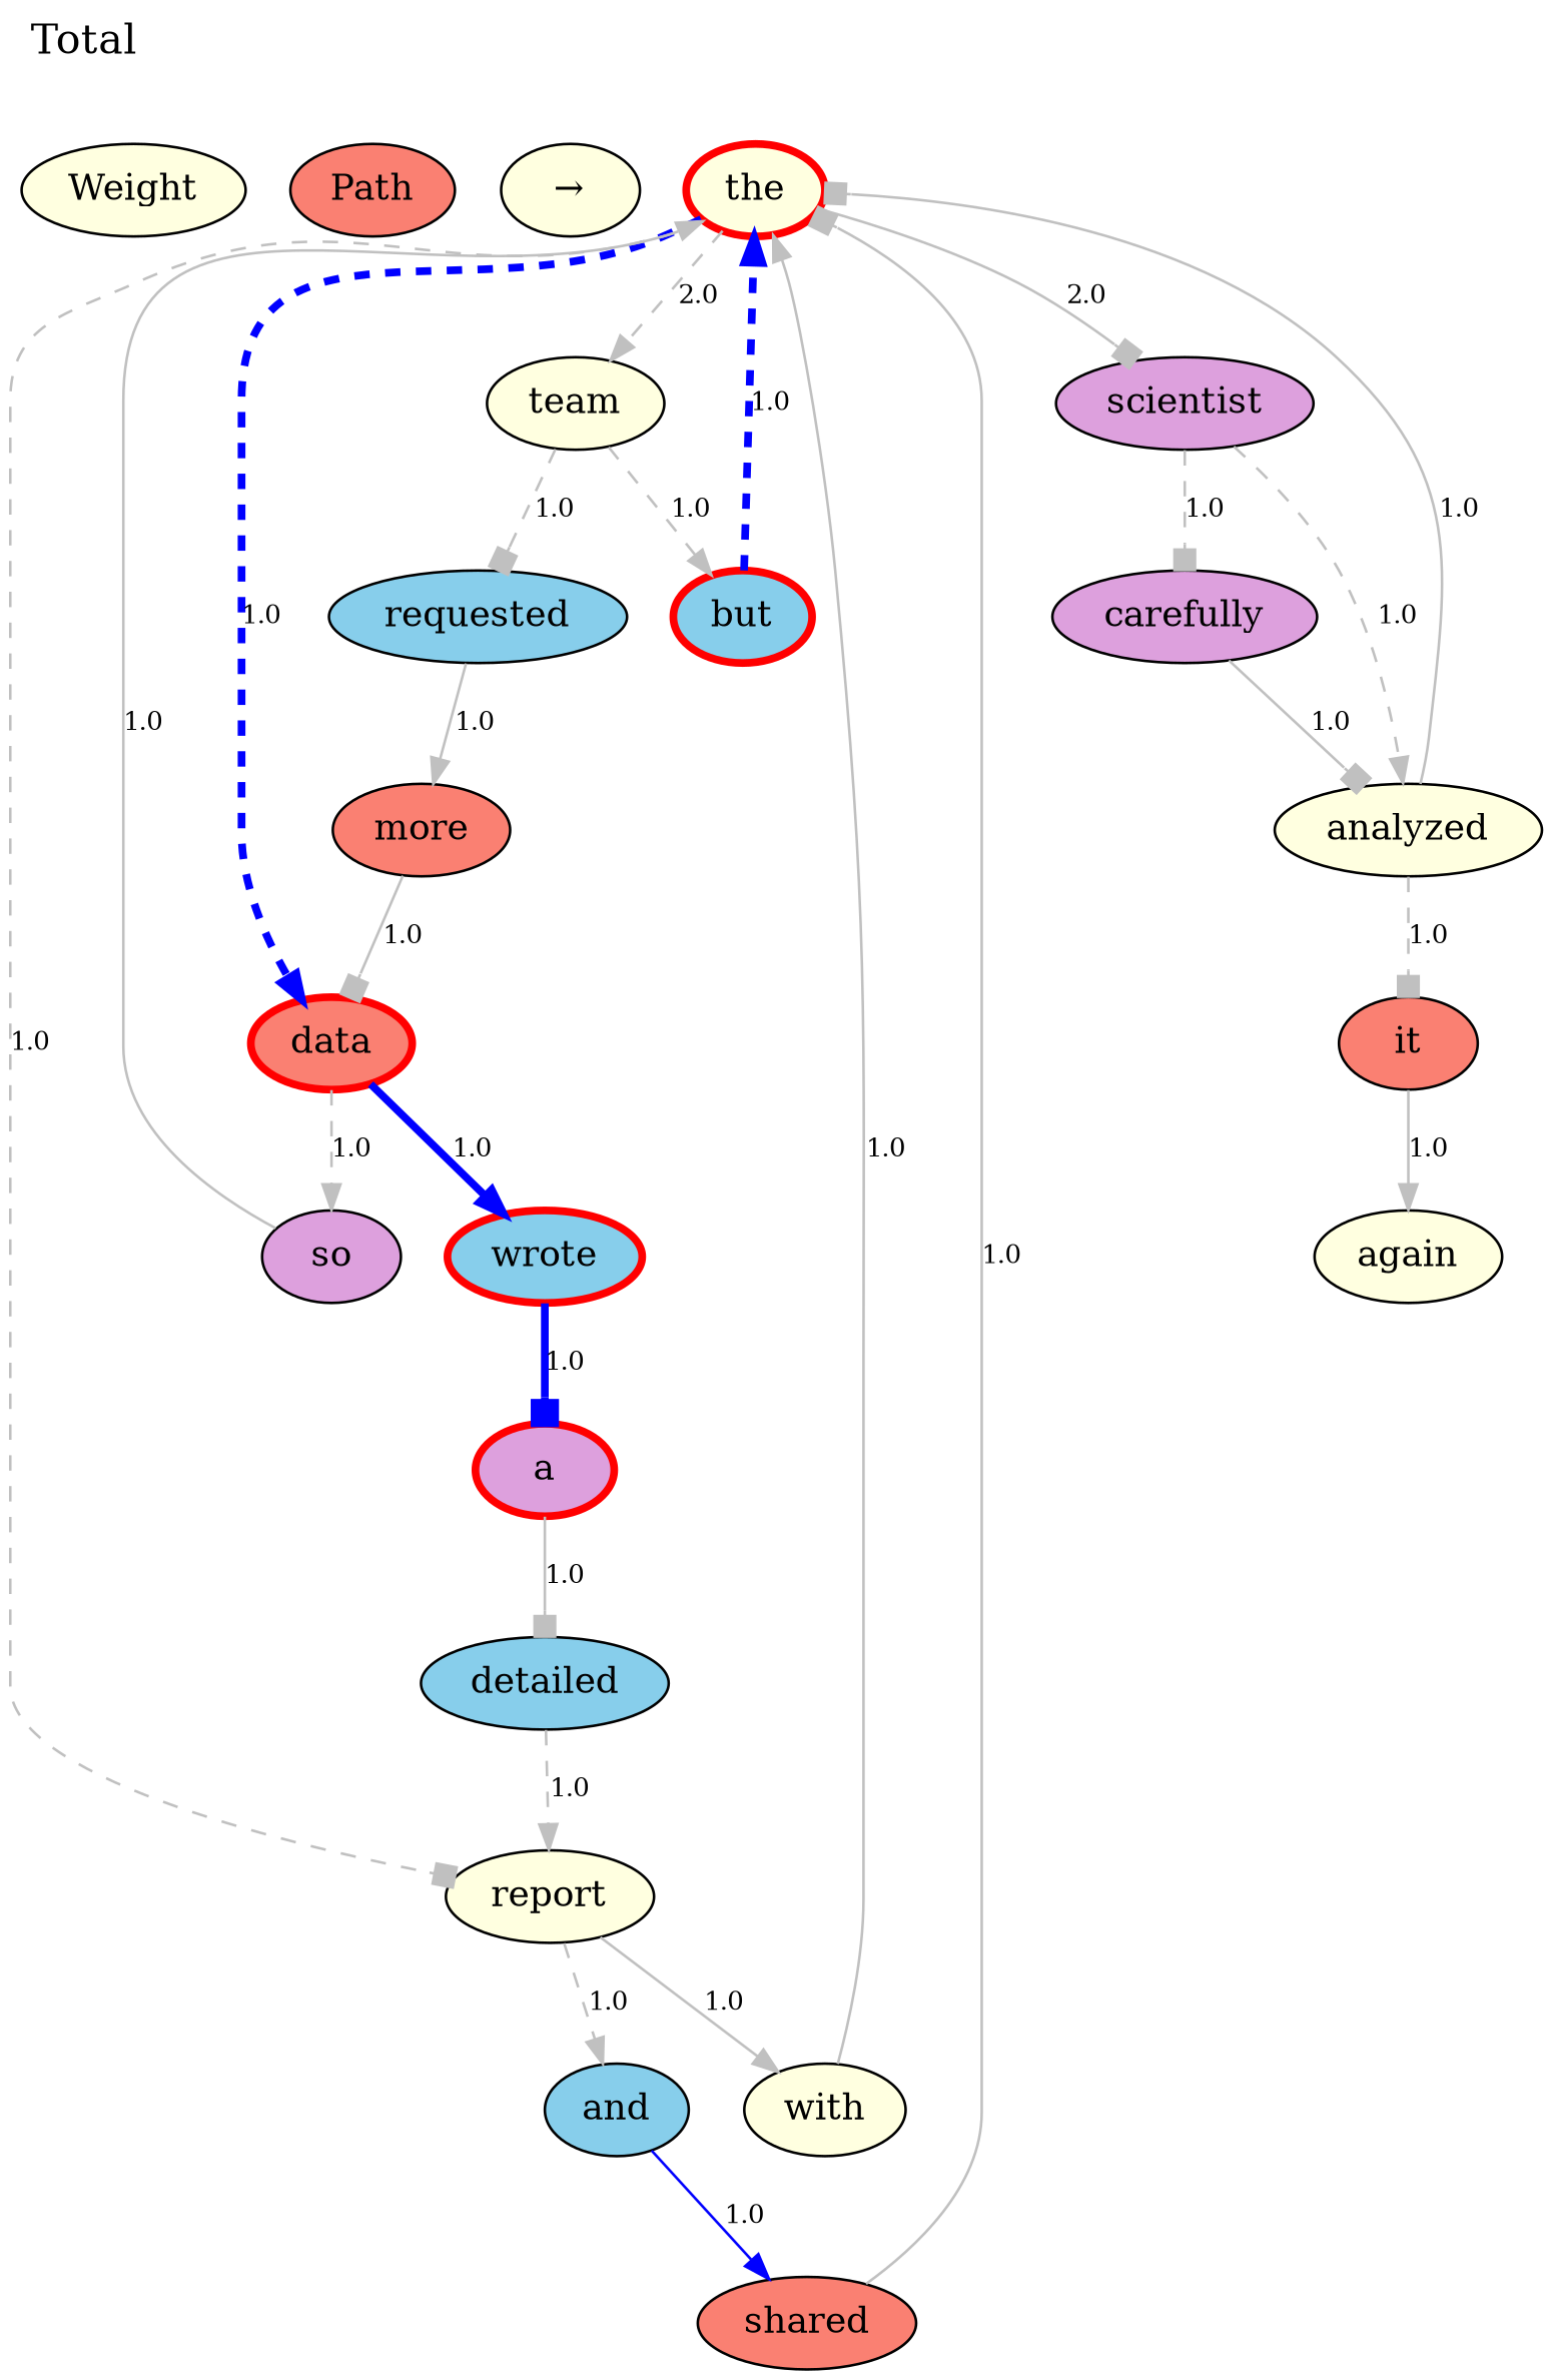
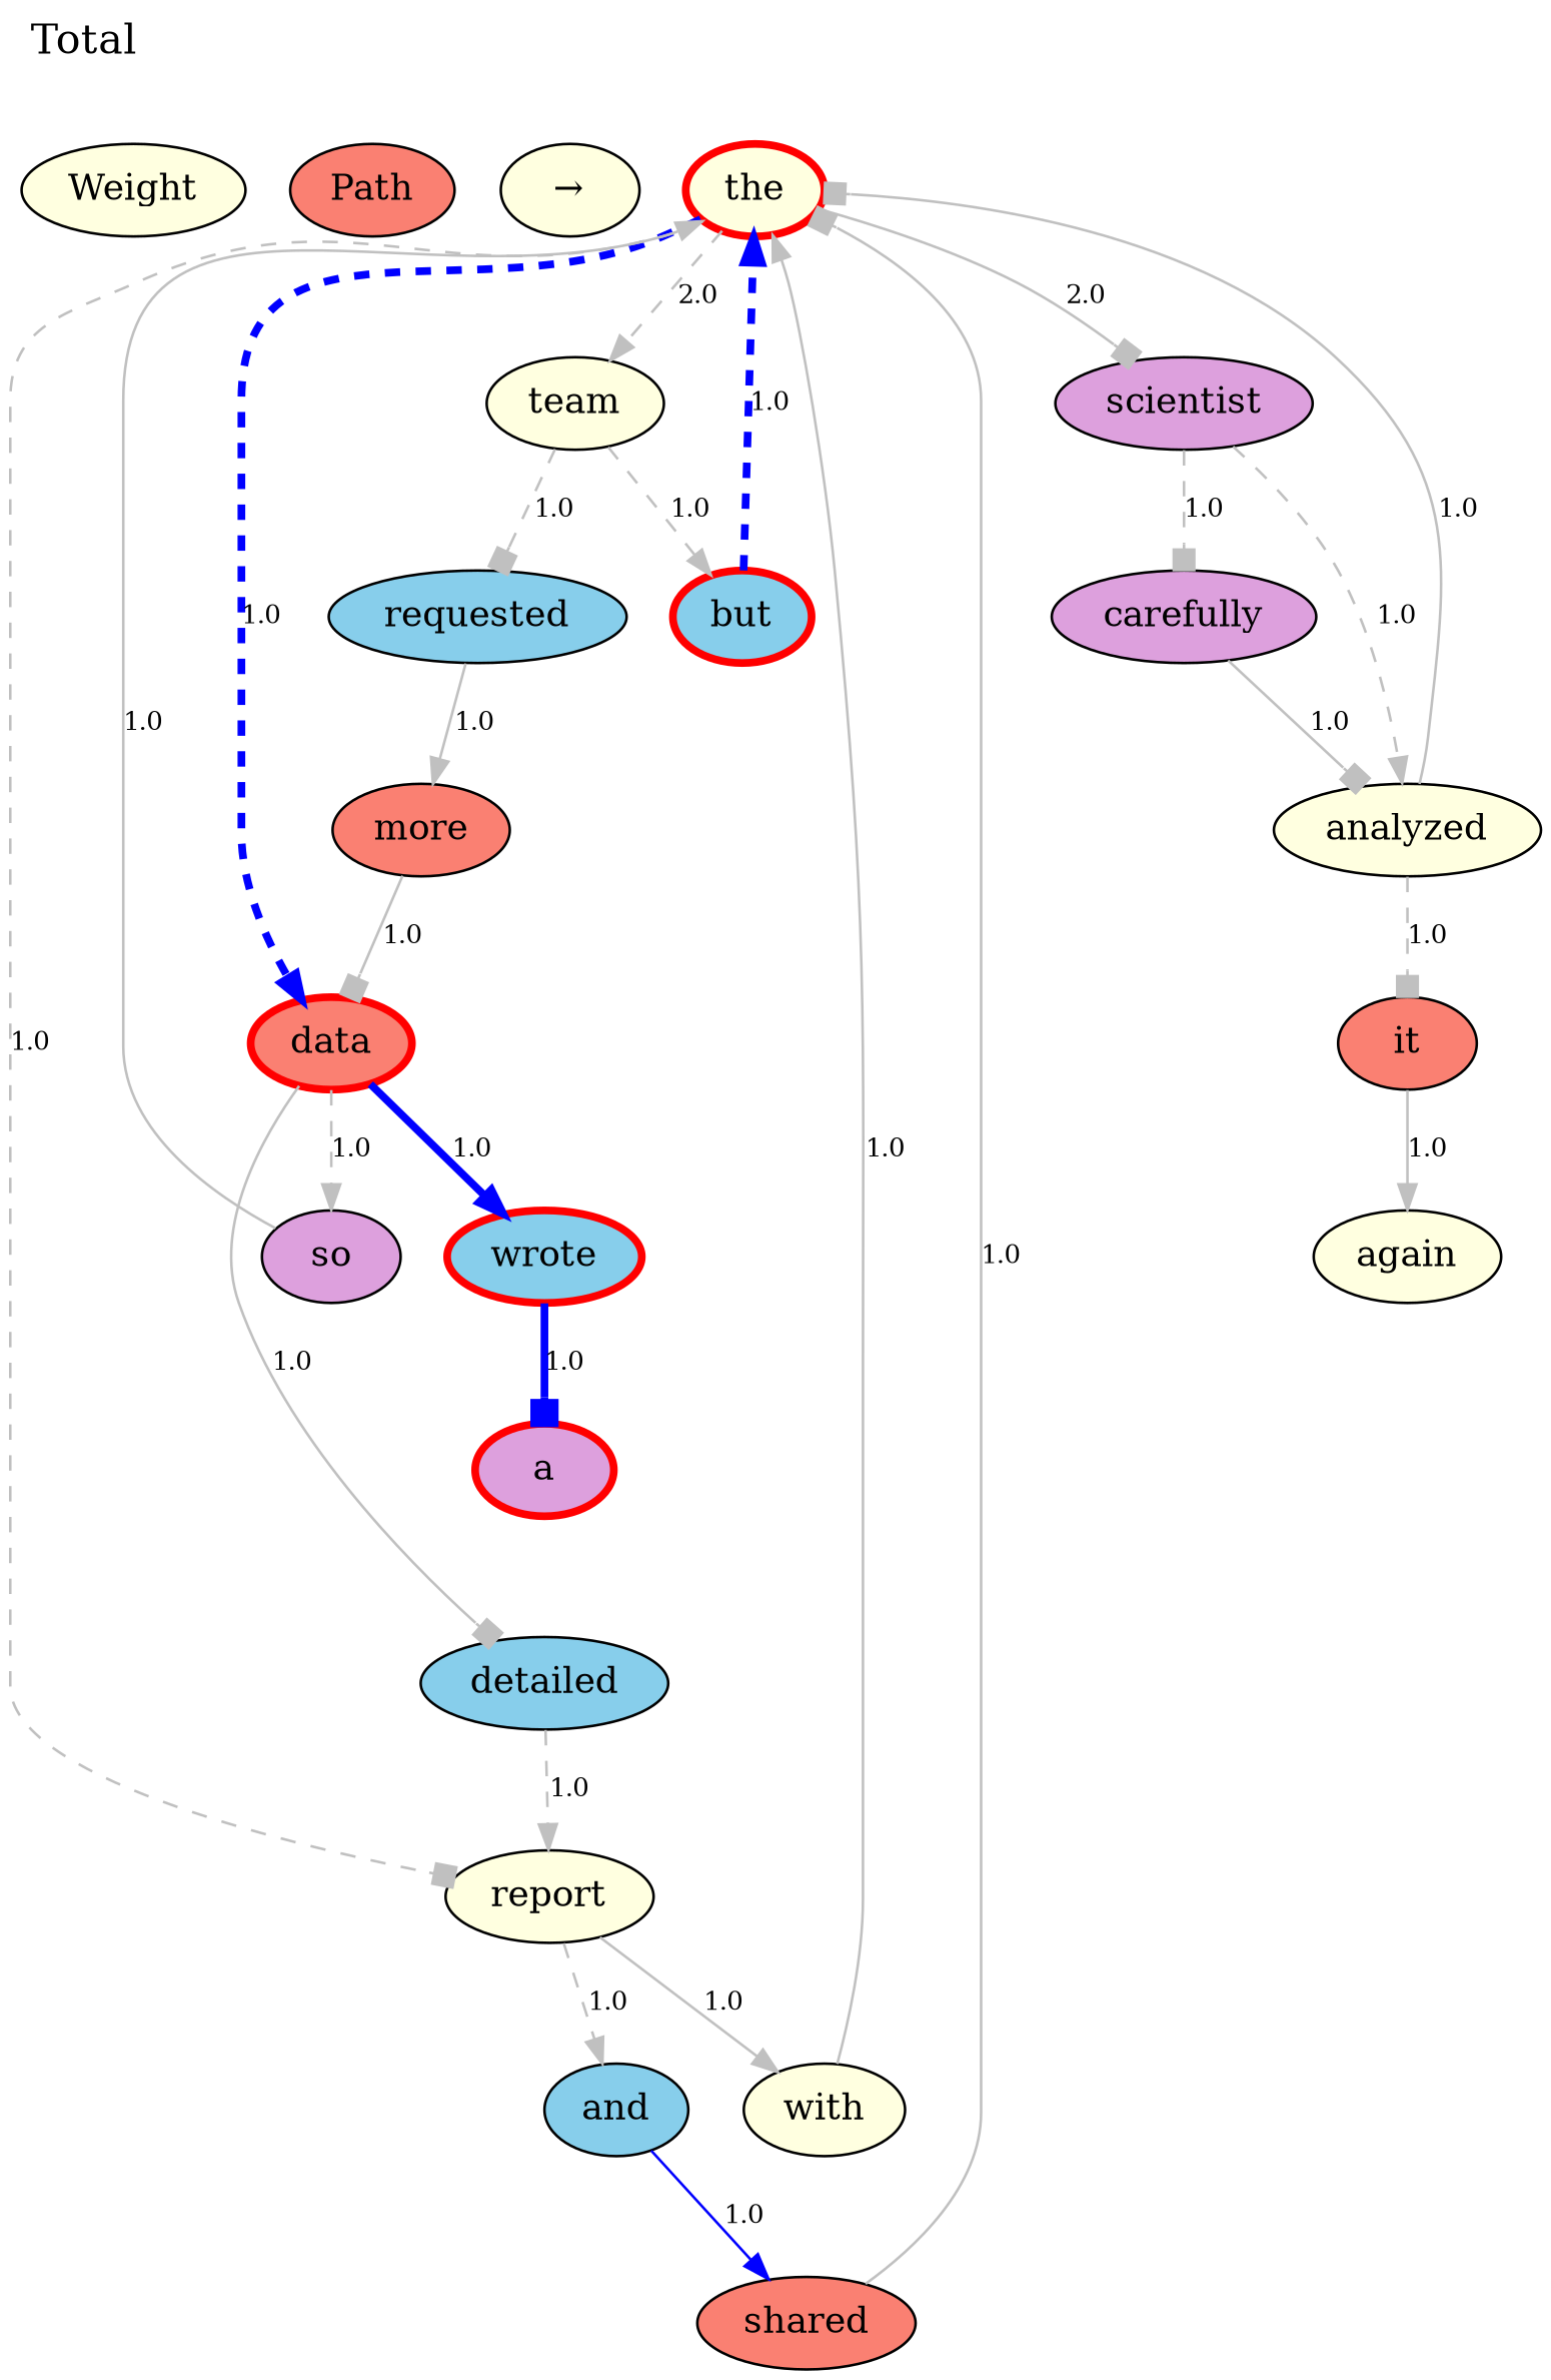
  strict digraph {
    fontsize=16
    label=Total
    labeljust=l
    labelloc=t
    node [fillcolor=lightyellow style=filled]
    edge [arrowhead=normal color=gray fontsize=10 style=solid]
    Weight
    Path [fillcolor=salmon]
    "→"
    the [color=red penwidth=3]
    data [color=red fillcolor=salmon penwidth=3]
    scientist [fillcolor=plum]
    team
    report
    wrote [color=red fillcolor=skyblue penwidth=3]
    so [fillcolor=plum]
    carefully [fillcolor=plum]
    analyzed
    but [color=red fillcolor=skyblue penwidth=3]
    requested [fillcolor=skyblue]
    with
    and [fillcolor=skyblue]
    a [color=red fillcolor=plum penwidth=3]
    detailed [fillcolor=skyblue]
    shared [fillcolor=salmon]
    it [fillcolor=salmon]
    more [fillcolor=salmon]
    again
    the -> data [color=blue label=1.0 penwidth=3 style=dashed]
    the -> scientist [arrowhead=box label=2.0]
    the -> team [label=2.0 style=dashed]
    the -> report [arrowhead=box label=1.0 style=dashed]
    data -> wrote [color=blue label=1.0 penwidth=3]
    data -> so [label=1.0 style=dashed]
    scientist -> carefully [arrowhead=box label=1.0 style=dashed]
    scientist -> analyzed [label=1.0 style=dashed]
    team -> but [label=1.0 style=dashed]
    team -> requested [arrowhead=box label=1.0 style=dashed]
    report -> with [label=1.0]
    report -> and [label=1.0 style=dashed]
    wrote -> a [arrowhead=box color=blue label=1.0 penwidth=3]
    so -> the [label=1.0]
    carefully -> analyzed [arrowhead=box label=1.0]
    analyzed -> the [arrowhead=box label=1.0]
    analyzed -> it [arrowhead=box label=1.0 style=dashed]
    but -> the [color=blue label=1.0 penwidth=3 style=dashed]
    requested -> more [label=1.0]
    with -> the [label=1.0]
    and -> shared [color=blue label=1.0]
-   a -> detailed [arrowhead=box label=1.0]
+   data -> detailed [arrowhead=box label=1.0]
    detailed -> report [label=1.0 style=dashed]
    shared -> the [arrowhead=box label=1.0]
    it -> again [label=1.0]
    more -> data [arrowhead=box label=1.0]
  }
